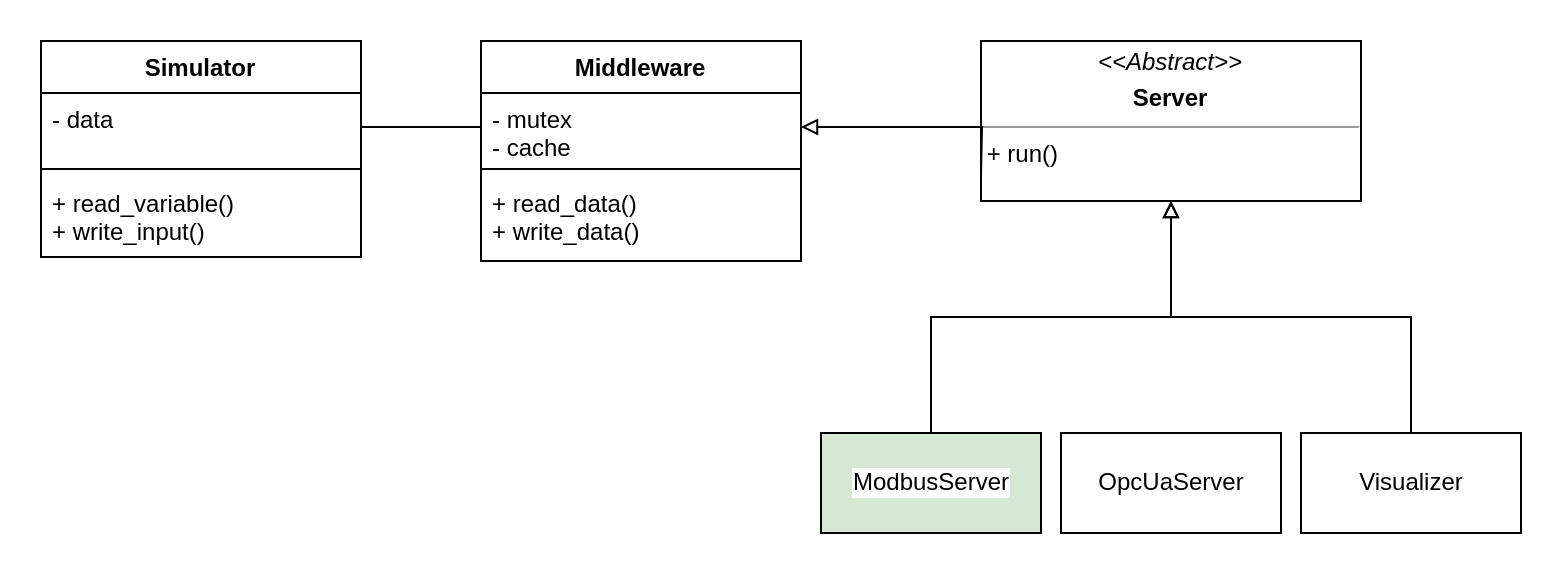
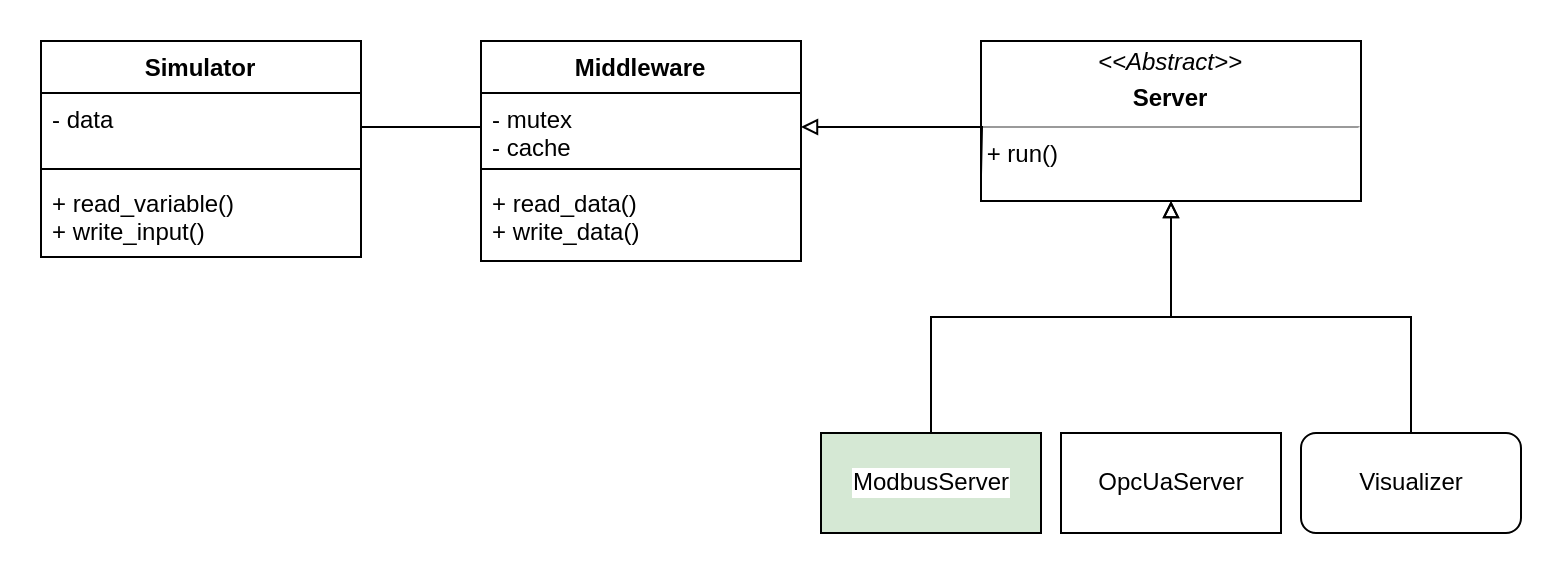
  <mxCell id="0" />
  <mxCell id="1" parent="0" />
  <mxCell id="2" value="Simulator" style="swimlane;fontStyle=1;align=center;verticalAlign=top;childLayout=stackLayout;horizontal=1;startSize=26;horizontalStack=0;resizeParent=1;resizeParentMax=0;resizeLast=0;collapsible=1;marginBottom=0;labelBackgroundColor=#FFFFFF;labelBorderColor=none;" vertex="1" parent="1"><mxGeometry x="20" y="20" width="160" height="108" as="geometry" /></mxCell>
  <mxCell id="3" value="- data" style="text;strokeColor=none;fillColor=none;align=left;verticalAlign=top;spacingLeft=4;spacingRight=4;overflow=hidden;rotatable=0;points=[[0,0.5],[1,0.5]];portConstraint=eastwest;labelBackgroundColor=#FFFFFF;labelBorderColor=none;" vertex="1" parent="2"><mxGeometry y="26" width="160" height="34" as="geometry" /></mxCell>
  <mxCell id="4" value="" style="line;strokeWidth=1;fillColor=none;align=left;verticalAlign=middle;spacingTop=-1;spacingLeft=3;spacingRight=3;rotatable=0;labelPosition=right;points=[];portConstraint=eastwest;labelBackgroundColor=#FFFFFF;labelBorderColor=none;" vertex="1" parent="2"><mxGeometry y="60" width="160" height="8" as="geometry" /></mxCell>
  <mxCell id="5" value="+ read_variable()&#10;+ write_input()&#10;" style="text;strokeColor=none;fillColor=none;align=left;verticalAlign=top;spacingLeft=4;spacingRight=4;overflow=hidden;rotatable=0;points=[[0,0.5],[1,0.5]];portConstraint=eastwest;labelBackgroundColor=#FFFFFF;labelBorderColor=none;" vertex="1" parent="2"><mxGeometry y="68" width="160" height="40" as="geometry" /></mxCell>
  <mxCell id="6" value="Middleware" style="swimlane;fontStyle=1;align=center;verticalAlign=top;childLayout=stackLayout;horizontal=1;startSize=26;horizontalStack=0;resizeParent=1;resizeParentMax=0;resizeLast=0;collapsible=1;marginBottom=0;labelBackgroundColor=#FFFFFF;labelBorderColor=none;" vertex="1" parent="1"><mxGeometry x="240" y="20" width="160" height="110" as="geometry" /></mxCell>
  <mxCell id="7" value="- mutex&#10;- cache&#10;" style="text;strokeColor=none;fillColor=none;align=left;verticalAlign=top;spacingLeft=4;spacingRight=4;overflow=hidden;rotatable=0;points=[[0,0.5],[1,0.5]];portConstraint=eastwest;labelBackgroundColor=#FFFFFF;labelBorderColor=none;" vertex="1" parent="6"><mxGeometry y="26" width="160" height="34" as="geometry" /></mxCell>
  <mxCell id="8" value="" style="line;strokeWidth=1;fillColor=none;align=left;verticalAlign=middle;spacingTop=-1;spacingLeft=3;spacingRight=3;rotatable=0;labelPosition=right;points=[];portConstraint=eastwest;labelBackgroundColor=#FFFFFF;labelBorderColor=none;" vertex="1" parent="6"><mxGeometry y="60" width="160" height="8" as="geometry" /></mxCell>
  <mxCell id="9" value="+ read_data()&#10;+ write_data()&#10;" style="text;strokeColor=none;fillColor=none;align=left;verticalAlign=top;spacingLeft=4;spacingRight=4;overflow=hidden;rotatable=0;points=[[0,0.5],[1,0.5]];portConstraint=eastwest;labelBackgroundColor=#FFFFFF;labelBorderColor=none;" vertex="1" parent="6"><mxGeometry y="68" width="160" height="42" as="geometry" /></mxCell>
  <mxCell id="10" value="&lt;p style=&quot;margin: 0px ; margin-top: 4px ; text-align: center&quot;&gt;&lt;i&gt;&amp;lt;&amp;lt;Abstract&amp;gt;&amp;gt;&lt;/i&gt;&lt;b&gt;&lt;br&gt;&lt;/b&gt;&lt;/p&gt;&lt;p style=&quot;margin: 0px ; margin-top: 4px ; text-align: center&quot;&gt;&lt;b&gt;Server&lt;/b&gt;&lt;br&gt;&lt;b&gt;&lt;/b&gt;&lt;/p&gt;&lt;hr size=&quot;1&quot;&gt;&amp;nbsp;+ run()" style="verticalAlign=top;align=left;overflow=fill;fontSize=12;fontFamily=Helvetica;html=1;labelBackgroundColor=none;labelBorderColor=none;fillColor=none;" vertex="1" parent="1"><mxGeometry x="490" y="20" width="190" height="80" as="geometry" /></mxCell>
  <mxCell id="11" style="edgeStyle=orthogonalEdgeStyle;rounded=0;orthogonalLoop=1;jettySize=auto;html=1;exitX=0;exitY=0.5;exitDx=0;exitDy=0;entryX=1;entryY=0.5;entryDx=0;entryDy=0;startArrow=none;startFill=0;labelBackgroundColor=#FFFFFF;labelBorderColor=none;endArrow=none;endFill=0;" edge="1" parent="1" source="7" target="3"><mxGeometry relative="1" as="geometry"><mxPoint x="240" y="79" as="sourcePoint" /><mxPoint x="180" y="79" as="targetPoint" /></mxGeometry></mxCell>
  <mxCell id="12" style="edgeStyle=orthogonalEdgeStyle;rounded=0;orthogonalLoop=1;jettySize=auto;html=1;exitX=0.5;exitY=1;exitDx=0;exitDy=0;entryX=0.5;entryY=0;entryDx=0;entryDy=0;startArrow=block;startFill=0;labelBackgroundColor=#FFFFFF;labelBorderColor=none;endArrow=none;endFill=0;" edge="1" parent="1" source="10" target="13"><mxGeometry relative="1" as="geometry" /></mxCell>
  <mxCell id="13" value="ModbusServer" style="html=1;labelBackgroundColor=#FFFFFF;labelBorderColor=none;fillColor=#d5e8d4;" vertex="1" parent="1"><mxGeometry x="410" y="216" width="110" height="50" as="geometry" /></mxCell>
  <mxCell id="14" value="OpcUaServer" style="html=1;labelBackgroundColor=#FFFFFF;labelBorderColor=none;" vertex="1" parent="1"><mxGeometry x="530" y="216" width="110" height="50" as="geometry" /></mxCell>
  <mxCell id="15" style="edgeStyle=orthogonalEdgeStyle;rounded=0;orthogonalLoop=1;jettySize=auto;html=1;exitX=1;exitY=0.5;exitDx=0;exitDy=0;entryX=0;entryY=0.25;entryDx=0;entryDy=0;labelBackgroundColor=#FFFFFF;labelBorderColor=none;startArrow=block;startFill=0;endArrow=none;endFill=0;" edge="1" parent="1" source="7"><mxGeometry relative="1" as="geometry"><mxPoint x="400" y="84" as="sourcePoint" /><mxPoint x="490" y="87" as="targetPoint" /></mxGeometry></mxCell>
  <mxCell id="16" style="edgeStyle=orthogonalEdgeStyle;rounded=0;orthogonalLoop=1;jettySize=auto;html=1;exitX=0.5;exitY=1;exitDx=0;exitDy=0;entryX=0.5;entryY=0;entryDx=0;entryDy=0;labelBackgroundColor=#FFFFFF;labelBorderColor=none;startArrow=block;startFill=0;endArrow=none;endFill=0;" edge="1" parent="1" source="10" target="17"><mxGeometry relative="1" as="geometry" /></mxCell>
- <mxCell id="17" value="Visualizer" style="html=1;labelBackgroundColor=none;labelBorderColor=none;fillColor=none;" vertex="1" parent="1"><mxGeometry x="650" y="216" width="110" height="50" as="geometry" /></mxCell>
+ <mxCell id="17" value="Visualizer" style="html=1;labelBackgroundColor=none;labelBorderColor=none;fillColor=none;rounded=1;" vertex="1" parent="1"><mxGeometry x="650" y="216" width="110" height="50" as="geometry" /></mxCell>
